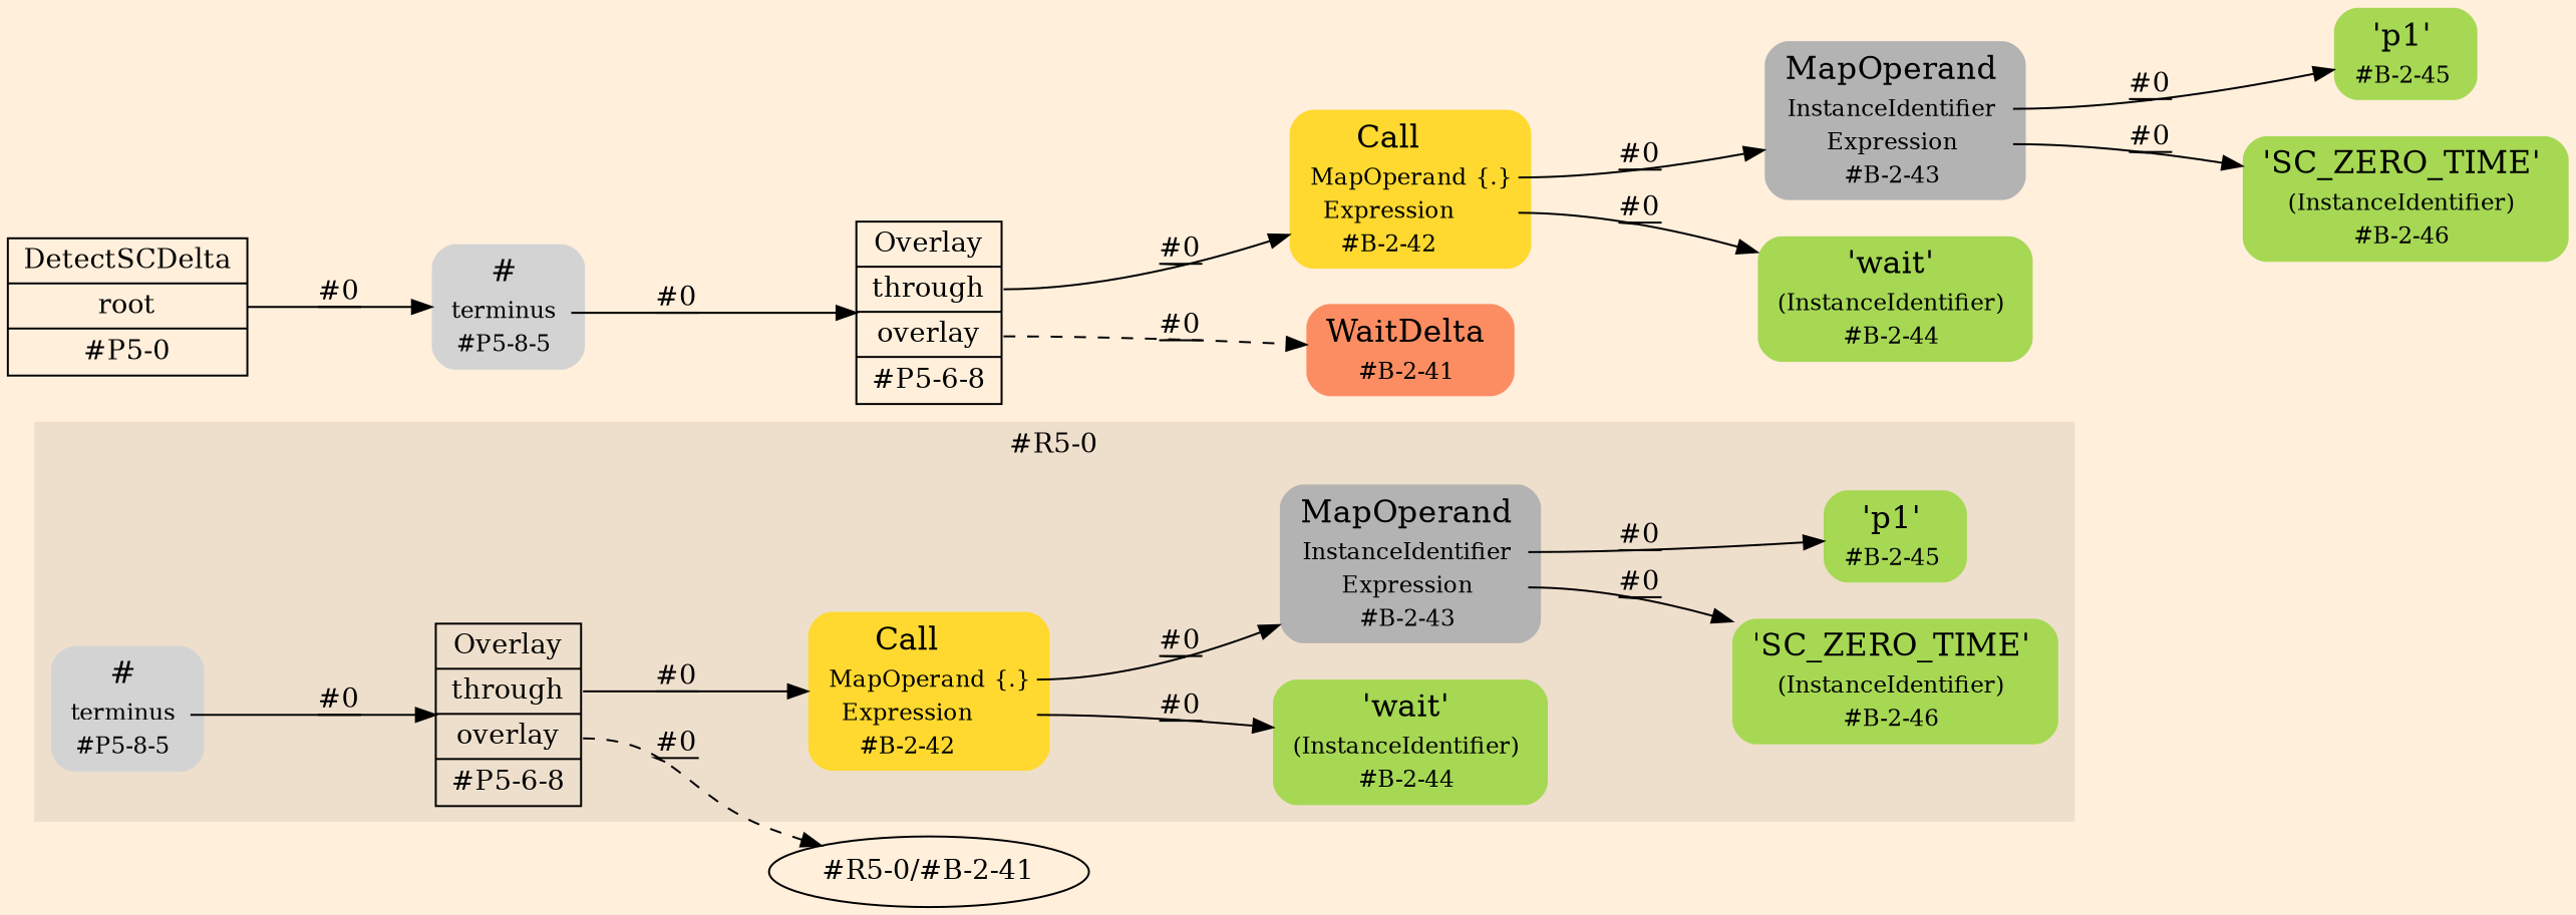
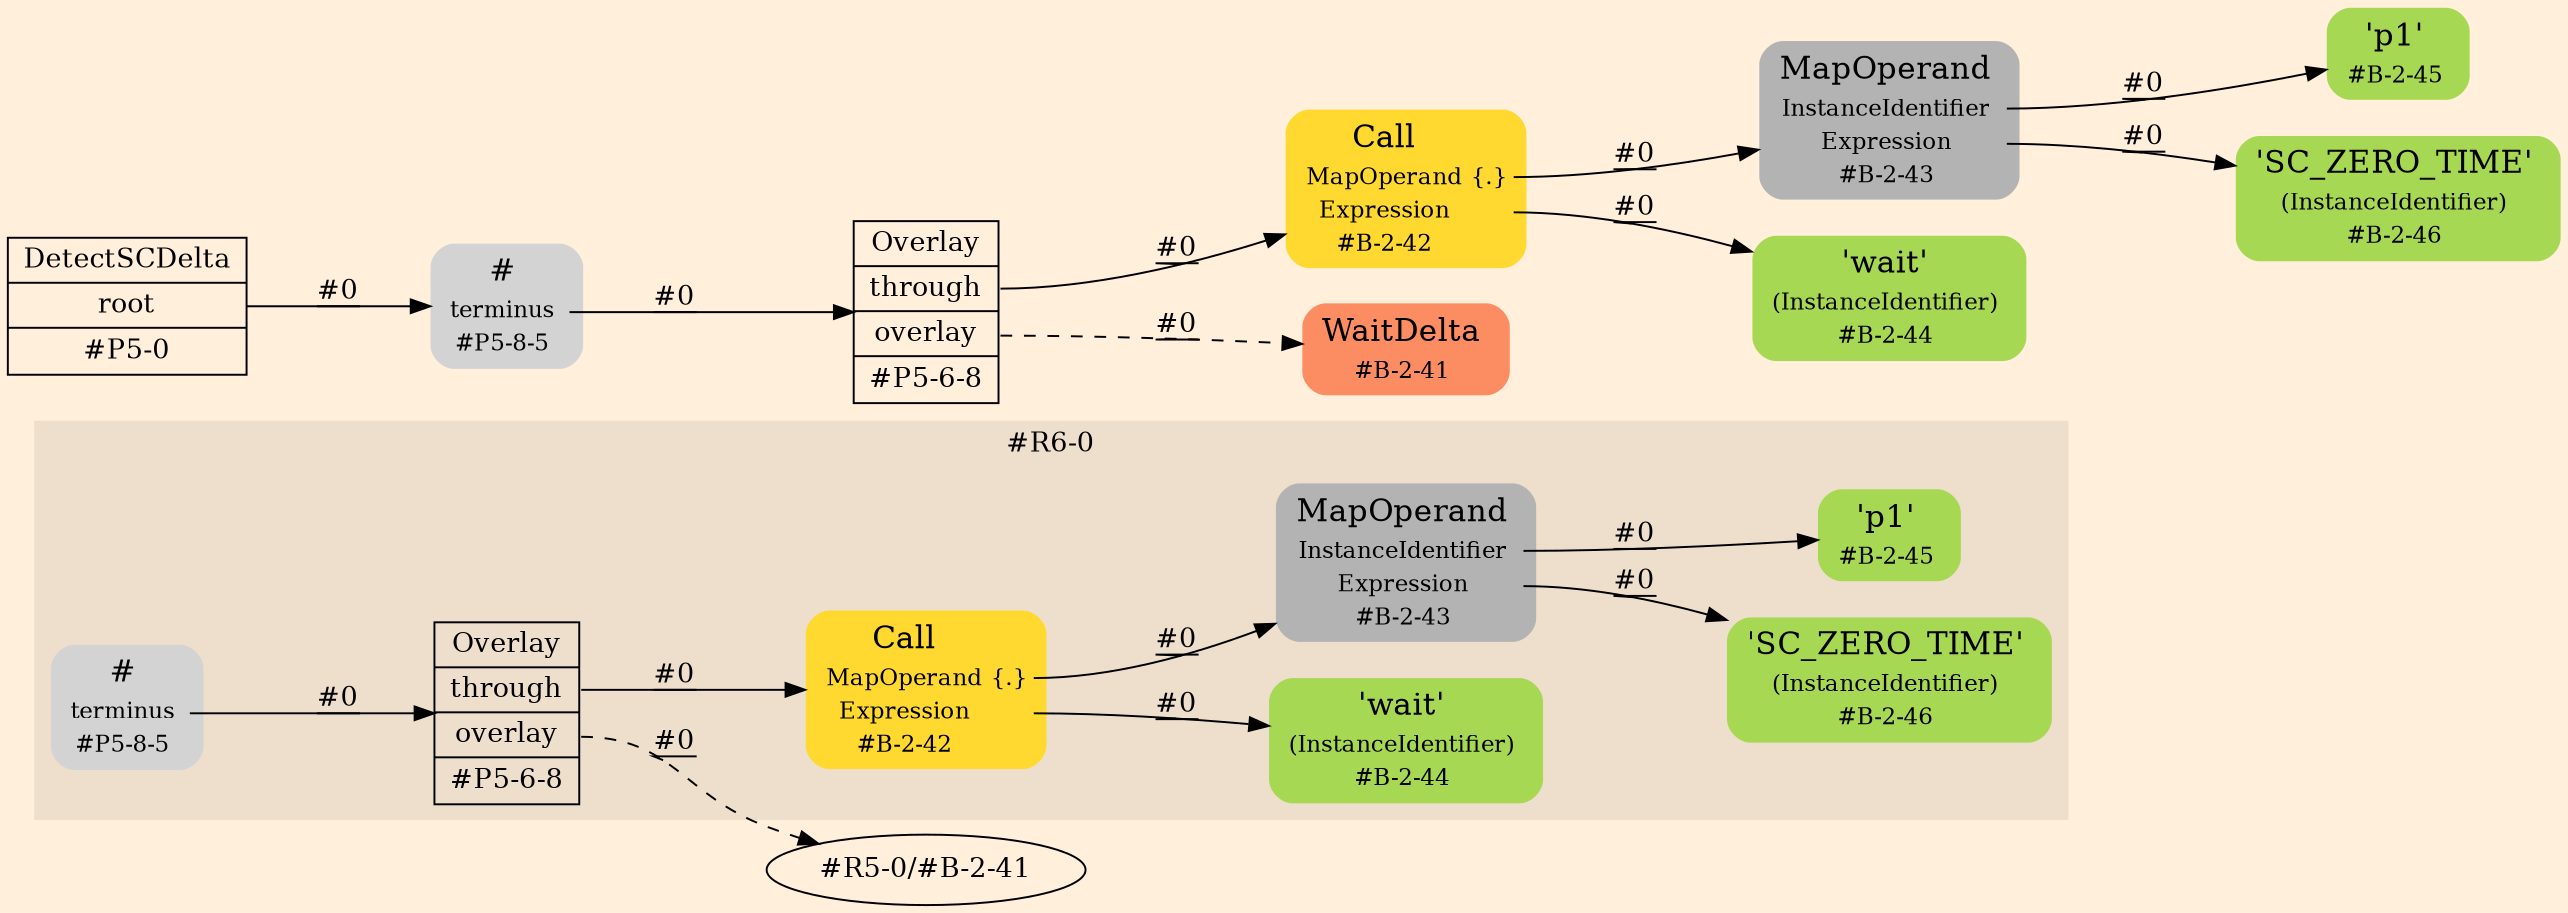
  digraph {
    bgcolor=antiquewhite1
    color=black
    fontcolor=black
    rankdir=LR
    ranksep=1.0
    node [fillcolor="/set28/5" fontsize=12 shape=plaintext style="rounded,filled"]
    edge [color=black decorate=true fontcolor=black style=solid tailport=port0]
    n1 [label=<<TABLE BORDER="0" CELLBORDER="0" CELLSPACING="0">  <TR>   <TD><FONT POINT-SIZE="16.0">'SC_ZERO_TIME'</FONT></TD>   <TD></TD>  </TR>  <TR>   <TD>(InstanceIdentifier)</TD>   <TD PORT="port0"></TD>  </TR>  <TR>   <TD>#B-2-46</TD>   <TD PORT="port1"></TD>  </TR> </TABLE>>]
    n2 [color=black fillcolor=antiquewhite2 fontcolor=black fontsize=14 label="<fixed> Overlay | <port0> through | <port1> overlay | <port2> #P5-6-8" shape=record style=filled]
    n3 [label=<<TABLE BORDER="0" CELLBORDER="0" CELLSPACING="0">  <TR>   <TD><FONT POINT-SIZE="16.0">#</FONT></TD>   <TD></TD>  </TR>  <TR>   <TD>terminus</TD>   <TD PORT="port0"></TD>  </TR>  <TR>   <TD>#P5-8-5</TD>   <TD PORT="port1"></TD>  </TR> </TABLE>> fillcolor=""]
    n4 [fillcolor="/set28/6" label=<<TABLE BORDER="0" CELLBORDER="0" CELLSPACING="0">  <TR>   <TD><FONT POINT-SIZE="16.0">Call</FONT></TD>   <TD></TD>  </TR>  <TR>   <TD>MapOperand</TD>   <TD PORT="port0">{.}</TD>  </TR>  <TR>   <TD>Expression</TD>   <TD PORT="port1"></TD>  </TR>  <TR>   <TD>#B-2-42</TD>   <TD PORT="port2"></TD>  </TR> </TABLE>>]
    n5 [fillcolor="/set28/8" label=<<TABLE BORDER="0" CELLBORDER="0" CELLSPACING="0">  <TR>   <TD><FONT POINT-SIZE="16.0">MapOperand</FONT></TD>   <TD></TD>  </TR>  <TR>   <TD>InstanceIdentifier</TD>   <TD PORT="port0"></TD>  </TR>  <TR>   <TD>Expression</TD>   <TD PORT="port1"></TD>  </TR>  <TR>   <TD>#B-2-43</TD>   <TD PORT="port2"></TD>  </TR> </TABLE>>]
    n6 [label=<<TABLE BORDER="0" CELLBORDER="0" CELLSPACING="0">  <TR>   <TD><FONT POINT-SIZE="16.0">'wait'</FONT></TD>   <TD></TD>  </TR>  <TR>   <TD>(InstanceIdentifier)</TD>   <TD PORT="port0"></TD>  </TR>  <TR>   <TD>#B-2-44</TD>   <TD PORT="port1"></TD>  </TR> </TABLE>>]
    n7 [label=<<TABLE BORDER="0" CELLBORDER="0" CELLSPACING="0">  <TR>   <TD><FONT POINT-SIZE="16.0">'p1'</FONT></TD>   <TD></TD>  </TR>  <TR>   <TD>#B-2-45</TD>   <TD PORT="port0"></TD>  </TR> </TABLE>>]
    "#R5-0/#B-2-41" [fillcolor="" fontsize="" shape="" style=""]
    n9 [color=black fillcolor=antiquewhite1 fontcolor=black fontsize=14 label="<fixed> DetectSCDelta | <port0> root | <port1> #P5-0" shape=record style=filled]
    n10 [label=<<TABLE BORDER="0" CELLBORDER="0" CELLSPACING="0">  <TR>   <TD><FONT POINT-SIZE="16.0">#</FONT></TD>   <TD></TD>  </TR>  <TR>   <TD>terminus</TD>   <TD PORT="port0"></TD>  </TR>  <TR>   <TD>#P5-8-5</TD>   <TD PORT="port1"></TD>  </TR> </TABLE>> fillcolor=""]
    n11 [color=black fillcolor=antiquewhite1 fontcolor=black fontsize=14 label="<fixed> Overlay | <port0> through | <port1> overlay | <port2> #P5-6-8" shape=record style=filled]
    n12 [fillcolor="/set28/6" label=<<TABLE BORDER="0" CELLBORDER="0" CELLSPACING="0">  <TR>   <TD><FONT POINT-SIZE="16.0">Call</FONT></TD>   <TD></TD>  </TR>  <TR>   <TD>MapOperand</TD>   <TD PORT="port0">{.}</TD>  </TR>  <TR>   <TD>Expression</TD>   <TD PORT="port1"></TD>  </TR>  <TR>   <TD>#B-2-42</TD>   <TD PORT="port2"></TD>  </TR> </TABLE>>]
    n13 [fillcolor="/set28/2" label=<<TABLE BORDER="0" CELLBORDER="0" CELLSPACING="0">  <TR>   <TD><FONT POINT-SIZE="16.0">WaitDelta</FONT></TD>   <TD></TD>  </TR>  <TR>   <TD>#B-2-41</TD>   <TD PORT="port0"></TD>  </TR> </TABLE>>]
    n14 [fillcolor="/set28/8" label=<<TABLE BORDER="0" CELLBORDER="0" CELLSPACING="0">  <TR>   <TD><FONT POINT-SIZE="16.0">MapOperand</FONT></TD>   <TD></TD>  </TR>  <TR>   <TD>InstanceIdentifier</TD>   <TD PORT="port0"></TD>  </TR>  <TR>   <TD>Expression</TD>   <TD PORT="port1"></TD>  </TR>  <TR>   <TD>#B-2-43</TD>   <TD PORT="port2"></TD>  </TR> </TABLE>>]
    n15 [label=<<TABLE BORDER="0" CELLBORDER="0" CELLSPACING="0">  <TR>   <TD><FONT POINT-SIZE="16.0">'wait'</FONT></TD>   <TD></TD>  </TR>  <TR>   <TD>(InstanceIdentifier)</TD>   <TD PORT="port0"></TD>  </TR>  <TR>   <TD>#B-2-44</TD>   <TD PORT="port1"></TD>  </TR> </TABLE>>]
    n16 [label=<<TABLE BORDER="0" CELLBORDER="0" CELLSPACING="0">  <TR>   <TD><FONT POINT-SIZE="16.0">'p1'</FONT></TD>   <TD></TD>  </TR>  <TR>   <TD>#B-2-45</TD>   <TD PORT="port0"></TD>  </TR> </TABLE>>]
    n17 [label=<<TABLE BORDER="0" CELLBORDER="0" CELLSPACING="0">  <TR>   <TD><FONT POINT-SIZE="16.0">'SC_ZERO_TIME'</FONT></TD>   <TD></TD>  </TR>  <TR>   <TD>(InstanceIdentifier)</TD>   <TD PORT="port0"></TD>  </TR>  <TR>   <TD>#B-2-46</TD>   <TD PORT="port1"></TD>  </TR> </TABLE>>]
    subgraph cluster_1 {
      color=antiquewhite2
-     label="#R5-0"
+     label="#R6-0"
      style=filled
      n1
      n2
      n3
      n4
      n5
      n6
      n7
    }
    n2 -> n4 [label="#0"]
    n2 -> "#R5-0/#B-2-41" [label="#0" style=dashed tailport=port1]
    n3 -> n2 [label="#0"]
    n4 -> n5 [label="#0"]
    n4 -> n6 [label="#0" tailport=port1]
    n5 -> n1 [label="#0" tailport=port1]
    n5 -> n7 [label="#0"]
    n9 -> n10 [label="#0"]
    n10 -> n11 [label="#0"]
    n11 -> n12 [label="#0"]
    n11 -> n13 [label="#0" style=dashed tailport=port1]
    n12 -> n14 [label="#0"]
    n12 -> n15 [label="#0" tailport=port1]
    n14 -> n16 [label="#0"]
    n14 -> n17 [label="#0" tailport=port1]
  }
